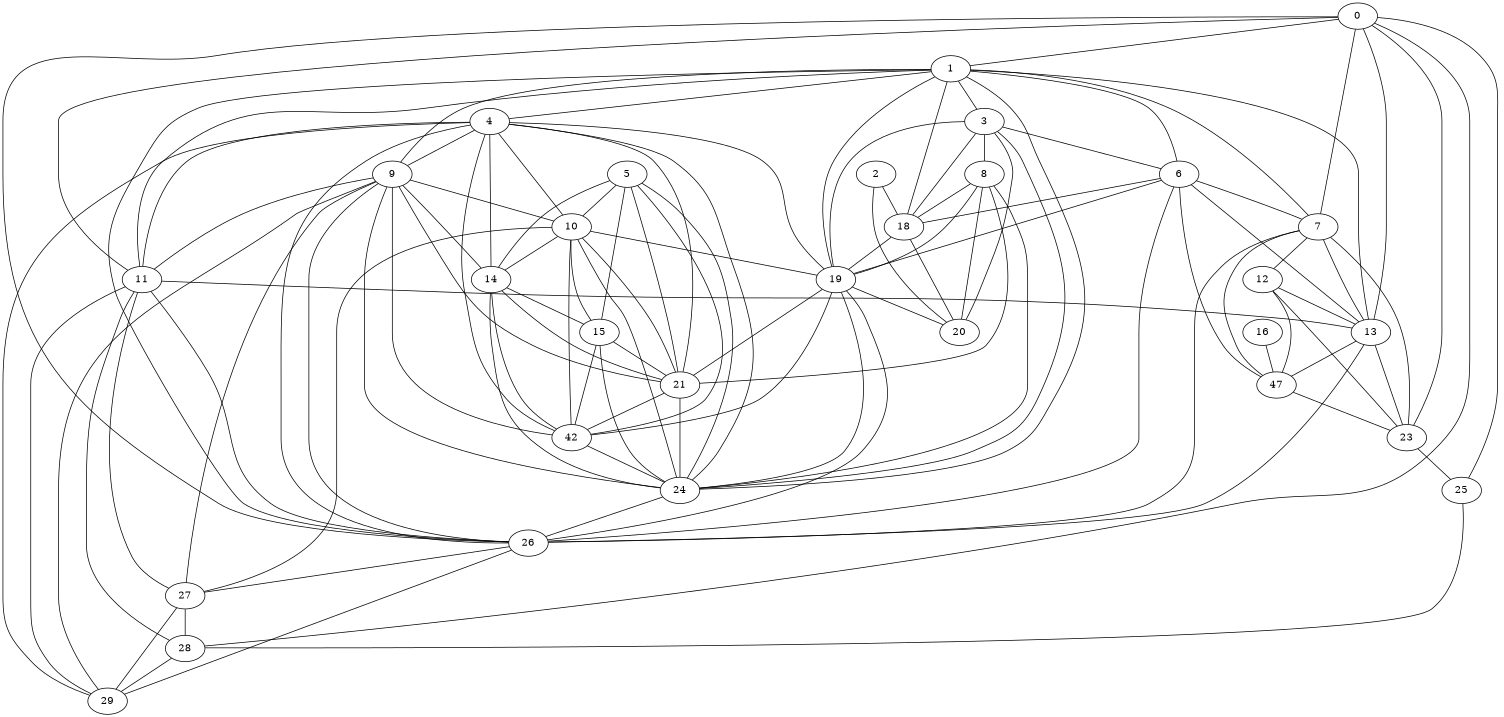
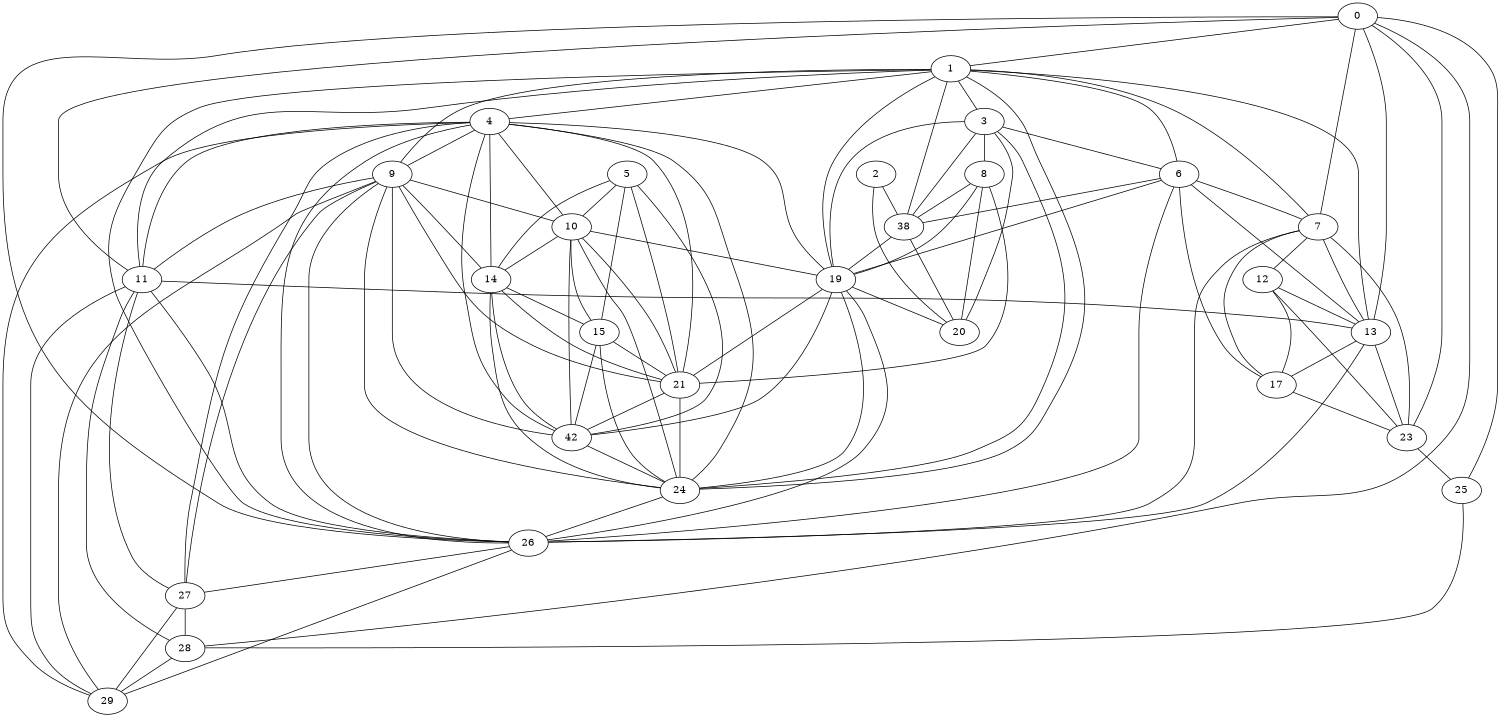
  graph {
    n1 [label=0]
    n2 [label=1]
    n3 [label=7]
    n4 [label=11]
    n5 [label=13]
    n6 [label=23]
    n7 [label=25]
    n8 [label=26]
    n9 [label=28]
    n10 [label=3]
    n11 [label=4]
    n12 [label=6]
    n13 [label=9]
-   n14 [label=18]
+   n14 [label=38]
    n15 [label=19]
    n16 [label=24]
-   n17 [label=47]
+   n17 [label=17]
    n18 [label=12]
    n19 [label=27]
    n20 [label=29]
    n21 [label=20]
    n22 [label=8]
    n23 [label=10]
    n24 [label=14]
    n25 [label=21]
    n26 [label=42]
    n27 [label=2]
    n28 [label=15]
    n29 [label=5]
-   n30 [label=16]
    n1 -- n2
    n1 -- n3
    n1 -- n4
    n1 -- n5
    n1 -- n6
    n1 -- n7
    n1 -- n8
    n1 -- n9
    n2 -- n3
    n2 -- n4
    n2 -- n5
    n2 -- n8
    n2 -- n10
    n2 -- n11
    n2 -- n12
    n2 -- n13
    n2 -- n14
    n2 -- n15
    n2 -- n16
    n3 -- n5
    n3 -- n6
    n3 -- n8
    n3 -- n17
    n3 -- n18
    n4 -- n5
    n4 -- n8
    n4 -- n9
    n4 -- n19
    n4 -- n20
    n5 -- n6
    n5 -- n8
    n5 -- n17
    n6 -- n7
    n7 -- n9
    n8 -- n19
    n8 -- n20
    n9 -- n20
    n10 -- n12
    n10 -- n14
    n10 -- n15
    n10 -- n16
    n10 -- n21
    n10 -- n22
    n11 -- n4
    n11 -- n8
    n11 -- n13
    n11 -- n15
    n11 -- n16
-   n23 -- n19
+   n11 -- n19
    n11 -- n20
    n11 -- n23
    n11 -- n24
    n11 -- n25
    n11 -- n26
    n12 -- n3
    n12 -- n5
    n12 -- n8
    n12 -- n14
    n12 -- n15
    n12 -- n17
    n13 -- n4
    n13 -- n8
    n13 -- n16
    n13 -- n19
    n13 -- n20
    n13 -- n23
    n13 -- n24
    n13 -- n25
    n13 -- n26
    n14 -- n15
    n14 -- n21
    n15 -- n8
    n15 -- n16
    n15 -- n21
    n15 -- n25
    n15 -- n26
    n16 -- n8
    n17 -- n6
    n18 -- n5
    n18 -- n6
    n18 -- n17
    n19 -- n9
    n19 -- n20
    n22 -- n14
    n22 -- n15
-   n22 -- n16
    n22 -- n21
    n22 -- n25
    n23 -- n15
    n23 -- n16
    n23 -- n24
    n23 -- n25
    n23 -- n26
    n23 -- n28
    n24 -- n16
    n24 -- n25
    n24 -- n26
    n24 -- n28
    n25 -- n16
    n25 -- n26
    n26 -- n16
    n27 -- n14
    n27 -- n21
    n28 -- n16
    n28 -- n25
    n28 -- n26
-   n29 -- n16
    n29 -- n23
    n29 -- n24
    n29 -- n25
    n29 -- n26
    n29 -- n28
-   n30 -- n17
  }
